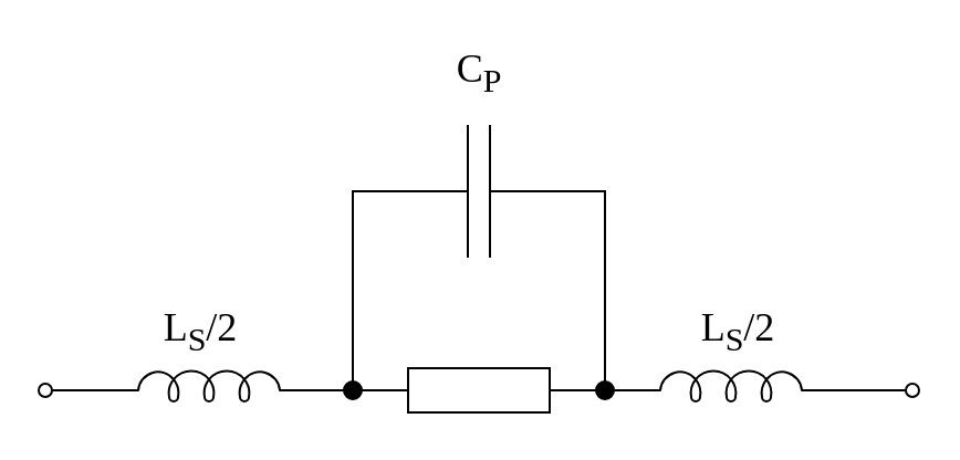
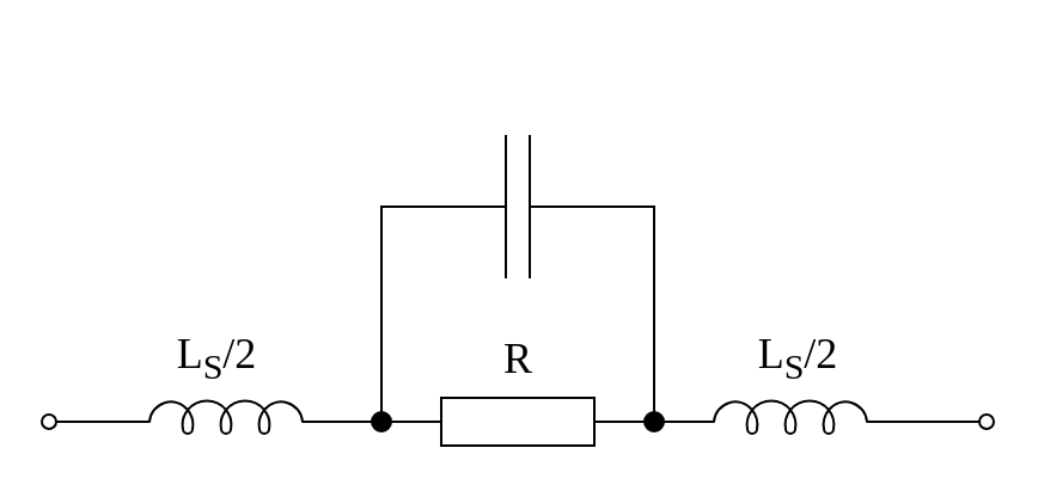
  <mxCell id="0" />
  <mxCell id="1" parent="0" />
  <mxCell id="2" style="edgeStyle=orthogonalEdgeStyle;rounded=0;orthogonalLoop=1;jettySize=auto;html=1;exitX=1;exitY=0.5;exitDx=0;exitDy=0;exitPerimeter=0;entryX=0;entryY=0.5;entryDx=0;entryDy=0;endArrow=none;endFill=0;" parent="1" source="4" target="14" edge="1"><mxGeometry relative="1" as="geometry" /></mxCell>
  <mxCell id="3" style="edgeStyle=orthogonalEdgeStyle;rounded=0;orthogonalLoop=1;jettySize=auto;html=1;exitX=0;exitY=0.5;exitDx=0;exitDy=0;exitPerimeter=0;entryX=1;entryY=0.5;entryDx=0;entryDy=0;endArrow=none;endFill=0;" parent="1" source="4" target="15" edge="1"><mxGeometry relative="1" as="geometry" /></mxCell>
  <mxCell id="4" value="" style="pointerEvents=1;verticalLabelPosition=bottom;shadow=0;dashed=0;align=center;html=1;verticalAlign=top;shape=mxgraph.electrical.resistors.resistor_1;" parent="1" vertex="1"><mxGeometry x="166" y="166" width="100" height="20" as="geometry" /></mxCell>
  <mxCell id="5" style="edgeStyle=orthogonalEdgeStyle;rounded=0;orthogonalLoop=1;jettySize=auto;html=1;exitX=0;exitY=0.5;exitDx=0;exitDy=0;exitPerimeter=0;entryX=0.5;entryY=0;entryDx=0;entryDy=0;endArrow=none;endFill=0;" parent="1" source="7" target="15" edge="1"><mxGeometry relative="1" as="geometry"><Array as="points"><mxPoint x="159" y="86" /></Array></mxGeometry></mxCell>
  <mxCell id="6" style="edgeStyle=orthogonalEdgeStyle;rounded=0;orthogonalLoop=1;jettySize=auto;html=1;exitX=1;exitY=0.5;exitDx=0;exitDy=0;exitPerimeter=0;entryX=0.5;entryY=0;entryDx=0;entryDy=0;endArrow=none;endFill=0;" parent="1" source="7" target="14" edge="1"><mxGeometry relative="1" as="geometry"><Array as="points"><mxPoint x="273" y="86" /></Array></mxGeometry></mxCell>
  <mxCell id="7" value="" style="pointerEvents=1;verticalLabelPosition=bottom;shadow=0;dashed=0;align=center;html=1;verticalAlign=top;shape=mxgraph.electrical.capacitors.capacitor_1;" parent="1" vertex="1"><mxGeometry x="166" y="56" width="100" height="60" as="geometry" /></mxCell>
  <mxCell id="8" style="edgeStyle=orthogonalEdgeStyle;rounded=0;orthogonalLoop=1;jettySize=auto;html=1;exitX=0;exitY=0.645;exitDx=0;exitDy=0;exitPerimeter=0;entryX=1;entryY=0.5;entryDx=0;entryDy=0;endArrow=none;endFill=0;" parent="1" source="10" target="14" edge="1"><mxGeometry relative="1" as="geometry" /></mxCell>
  <mxCell id="9" style="edgeStyle=orthogonalEdgeStyle;rounded=0;orthogonalLoop=1;jettySize=auto;html=1;exitX=1;exitY=0.645;exitDx=0;exitDy=0;exitPerimeter=0;endArrow=oval;endFill=0;" parent="1" source="10" edge="1"><mxGeometry relative="1" as="geometry"><mxPoint x="412" y="176.07" as="targetPoint" /></mxGeometry></mxCell>
  <mxCell id="10" value="" style="pointerEvents=1;verticalLabelPosition=bottom;shadow=0;dashed=0;align=center;html=1;verticalAlign=top;shape=mxgraph.electrical.inductors.inductor_5;" parent="1" vertex="1"><mxGeometry x="280" y="167" width="100" height="14" as="geometry" /></mxCell>
  <mxCell id="11" style="edgeStyle=orthogonalEdgeStyle;rounded=0;orthogonalLoop=1;jettySize=auto;html=1;exitX=1;exitY=0.645;exitDx=0;exitDy=0;exitPerimeter=0;entryX=0;entryY=0.5;entryDx=0;entryDy=0;endArrow=none;endFill=0;" parent="1" source="13" target="15" edge="1"><mxGeometry relative="1" as="geometry" /></mxCell>
  <mxCell id="12" style="edgeStyle=orthogonalEdgeStyle;rounded=0;orthogonalLoop=1;jettySize=auto;html=1;exitX=0;exitY=0.645;exitDx=0;exitDy=0;exitPerimeter=0;endArrow=oval;endFill=0;" parent="1" source="13" edge="1"><mxGeometry relative="1" as="geometry"><mxPoint x="20" y="176" as="targetPoint" /></mxGeometry></mxCell>
  <mxCell id="13" value="" style="pointerEvents=1;verticalLabelPosition=bottom;shadow=0;dashed=0;align=center;html=1;verticalAlign=top;shape=mxgraph.electrical.inductors.inductor_5;" parent="1" vertex="1"><mxGeometry x="44" y="167" width="100" height="14" as="geometry" /></mxCell>
  <mxCell id="14" value="" style="ellipse;whiteSpace=wrap;html=1;aspect=fixed;fillColor=#000000;" parent="1" vertex="1"><mxGeometry x="269" y="172" width="8" height="8" as="geometry" /></mxCell>
  <mxCell id="15" value="" style="ellipse;whiteSpace=wrap;html=1;aspect=fixed;fillColor=#000000;" parent="1" vertex="1"><mxGeometry x="155" y="172" width="8" height="8" as="geometry" /></mxCell>
- <mxCell id="16" value="&lt;font style=&quot;font-size: 18px;&quot; face=&quot;Times New Roman&quot;&gt;C&lt;sub&gt;P&lt;/sub&gt;&lt;/font&gt;" style="text;strokeColor=none;align=center;fillColor=none;html=1;verticalAlign=middle;whiteSpace=wrap;rounded=0;fontSize=18;" parent="1" vertex="1"><mxGeometry x="202.5" y="20" width="27" height="25" as="geometry" /></mxCell>
+ <mxCell id="17" value="&lt;font style=&quot;font-size: 18px;&quot; face=&quot;Times New Roman&quot;&gt;R&lt;/font&gt;" style="text;strokeColor=none;align=center;fillColor=none;html=1;verticalAlign=middle;whiteSpace=wrap;rounded=0;fontSize=18;" parent="1" vertex="1"><mxGeometry x="202.5" y="137" width="27" height="25" as="geometry" /></mxCell>
  <mxCell id="18" value="&lt;font style=&quot;&quot; face=&quot;Times New Roman&quot;&gt;L&lt;sub&gt;S&lt;/sub&gt;/2&lt;/font&gt;" style="text;strokeColor=none;align=center;fillColor=none;html=1;verticalAlign=middle;whiteSpace=wrap;rounded=0;fontSize=18;" parent="1" vertex="1"><mxGeometry x="77" y="137" width="27" height="25" as="geometry" /></mxCell>
  <mxCell id="19" value="&lt;font style=&quot;font-size: 18px;&quot; face=&quot;Times New Roman&quot;&gt;L&lt;sub&gt;S&lt;/sub&gt;/2&lt;/font&gt;" style="text;strokeColor=none;align=center;fillColor=none;html=1;verticalAlign=middle;whiteSpace=wrap;rounded=0;fontSize=18;" parent="1" vertex="1"><mxGeometry x="320" y="137" width="27" height="25" as="geometry" /></mxCell>
